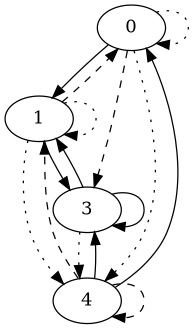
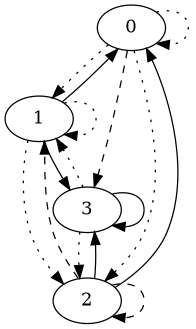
  digraph {
    edge [style=dotted]
    0
    1
-   2 [label=4]
+   2
    3
    0 -> 0
-   0 -> 1 [style=solid]
+   0 -> 1
    0 -> 2
    0 -> 3 [style=dashed]
-   1 -> 0 [style=dashed]
+   1 -> 0 [style=solid]
    1 -> 1
    1 -> 2
    1 -> 3 [style=solid]
    2 -> 0 [style=solid]
    2 -> 1 [style=dashed]
    2 -> 2 [style=dashed]
    2 -> 3 [style=solid]
-   3 -> 1 [style=solid]
+   3 -> 1
    3 -> 2
    3 -> 3 [style=solid]
  }
